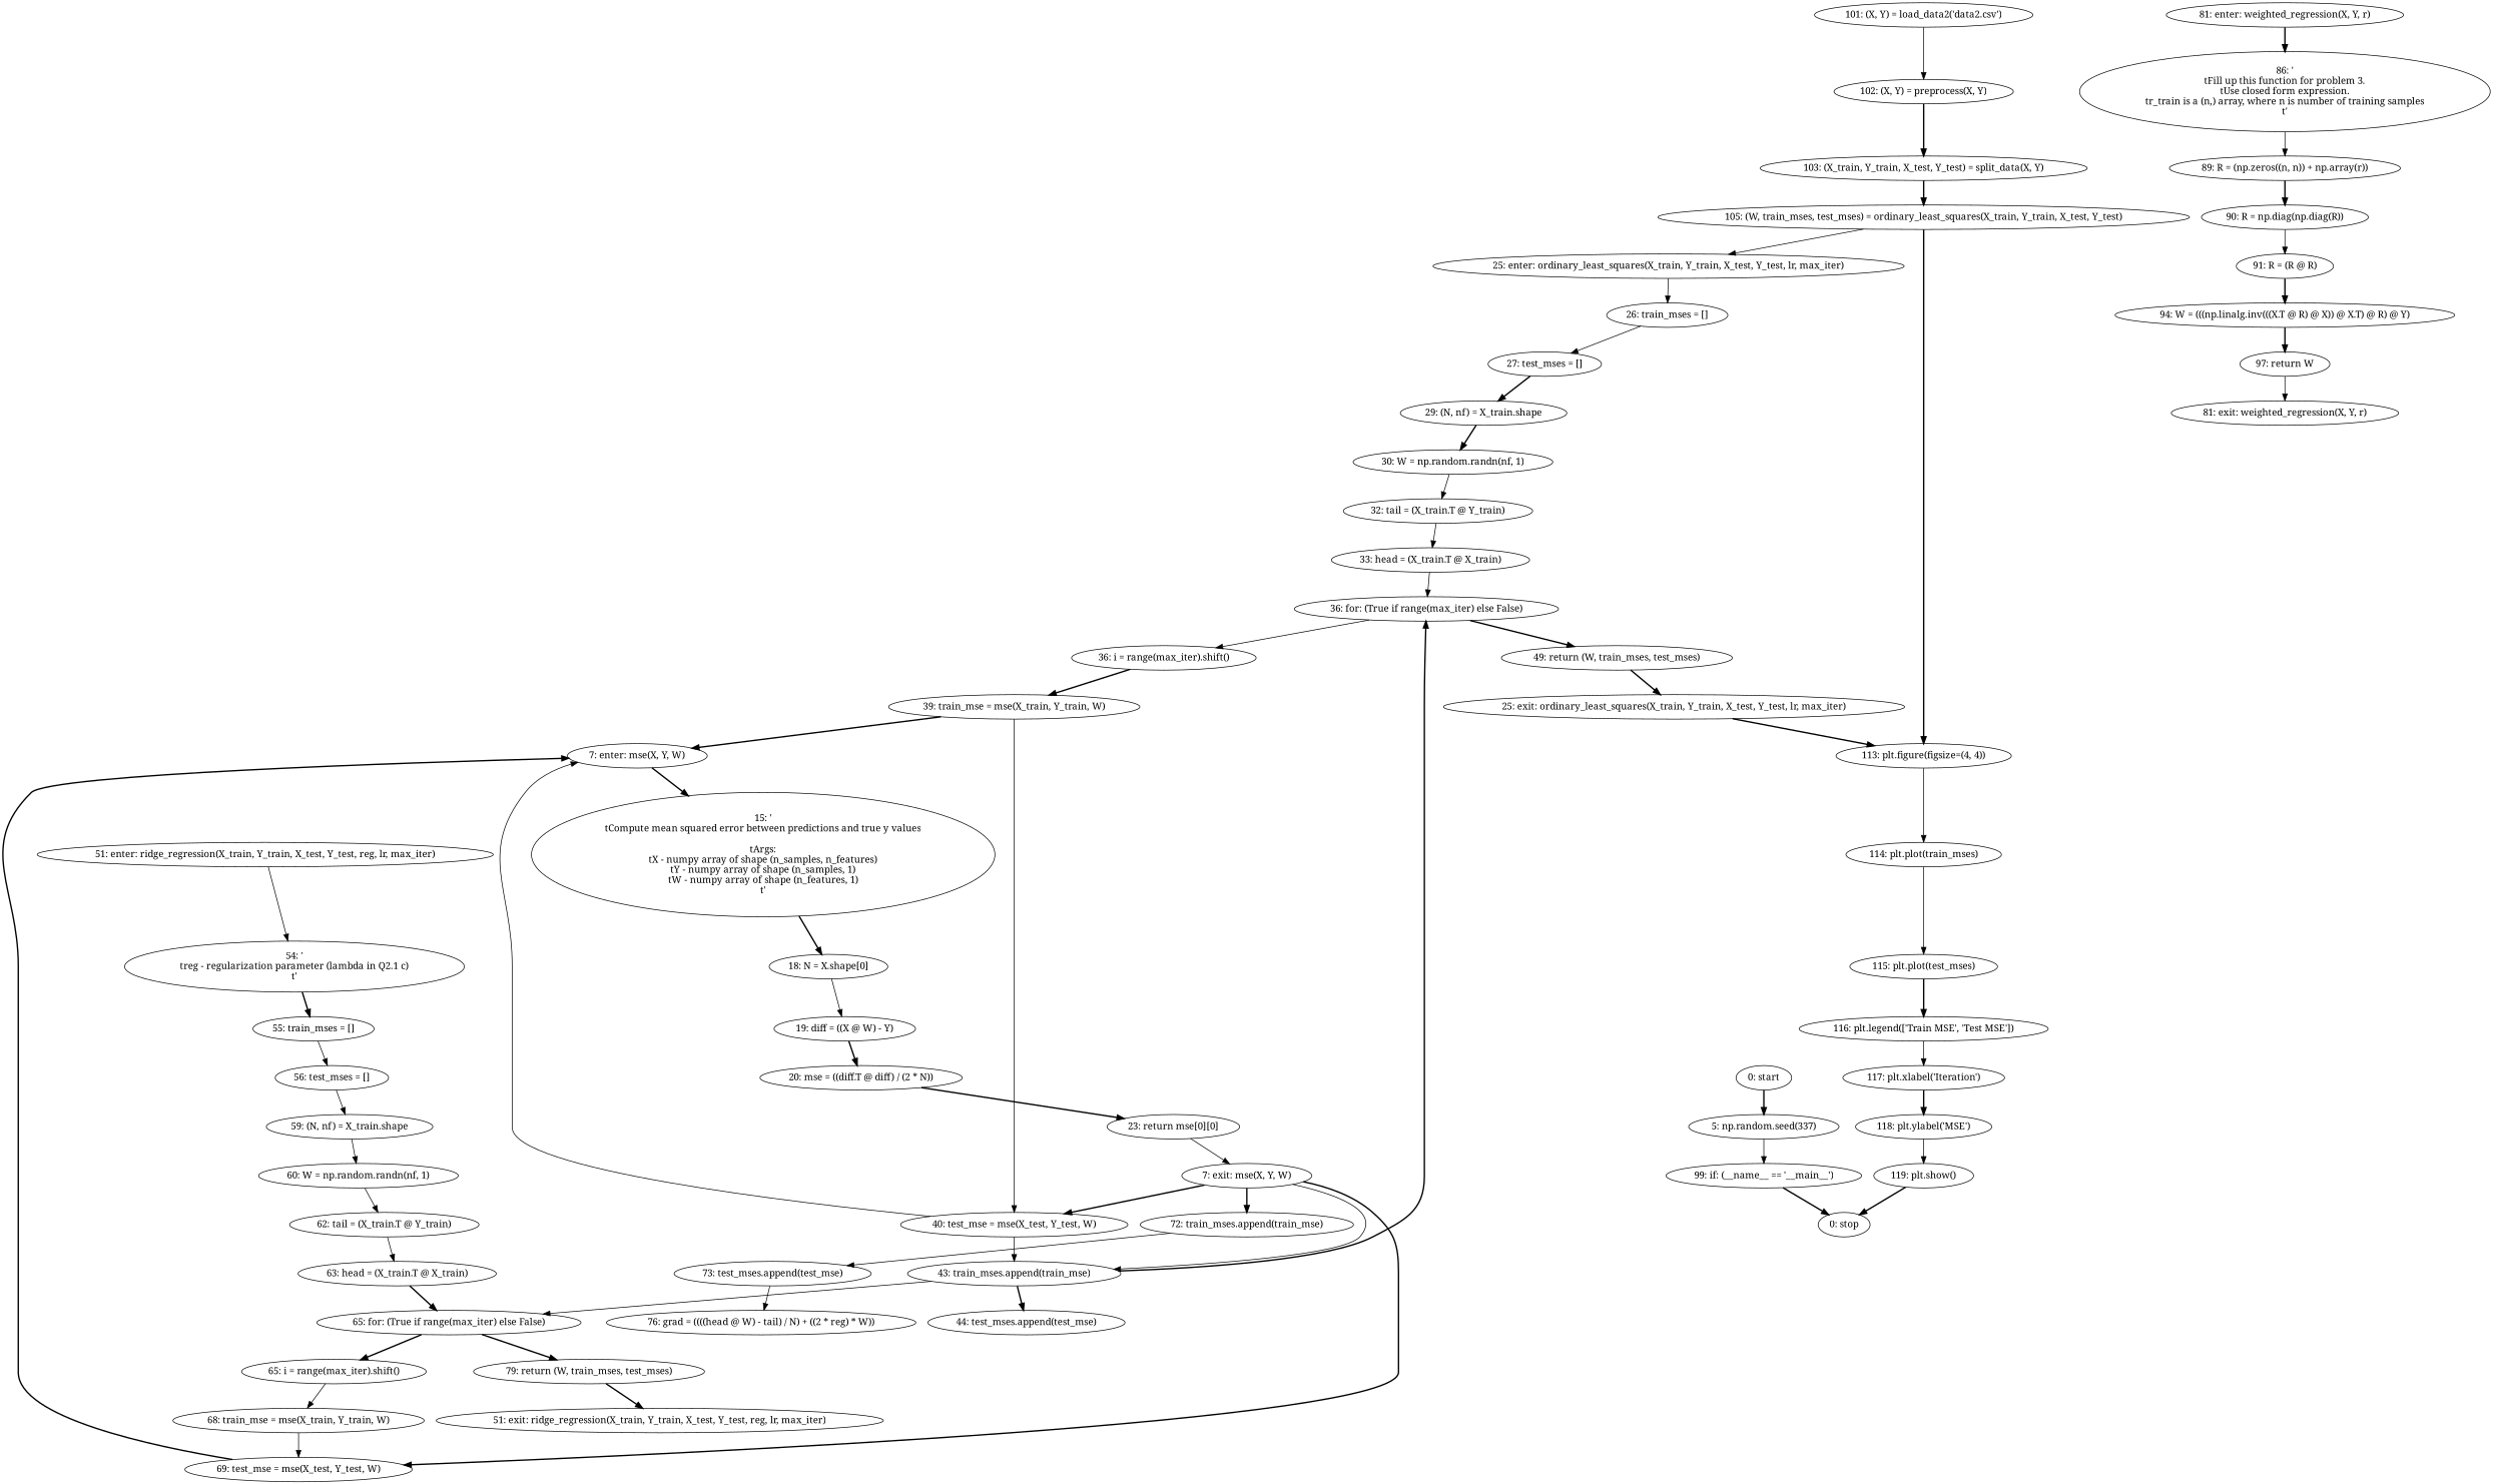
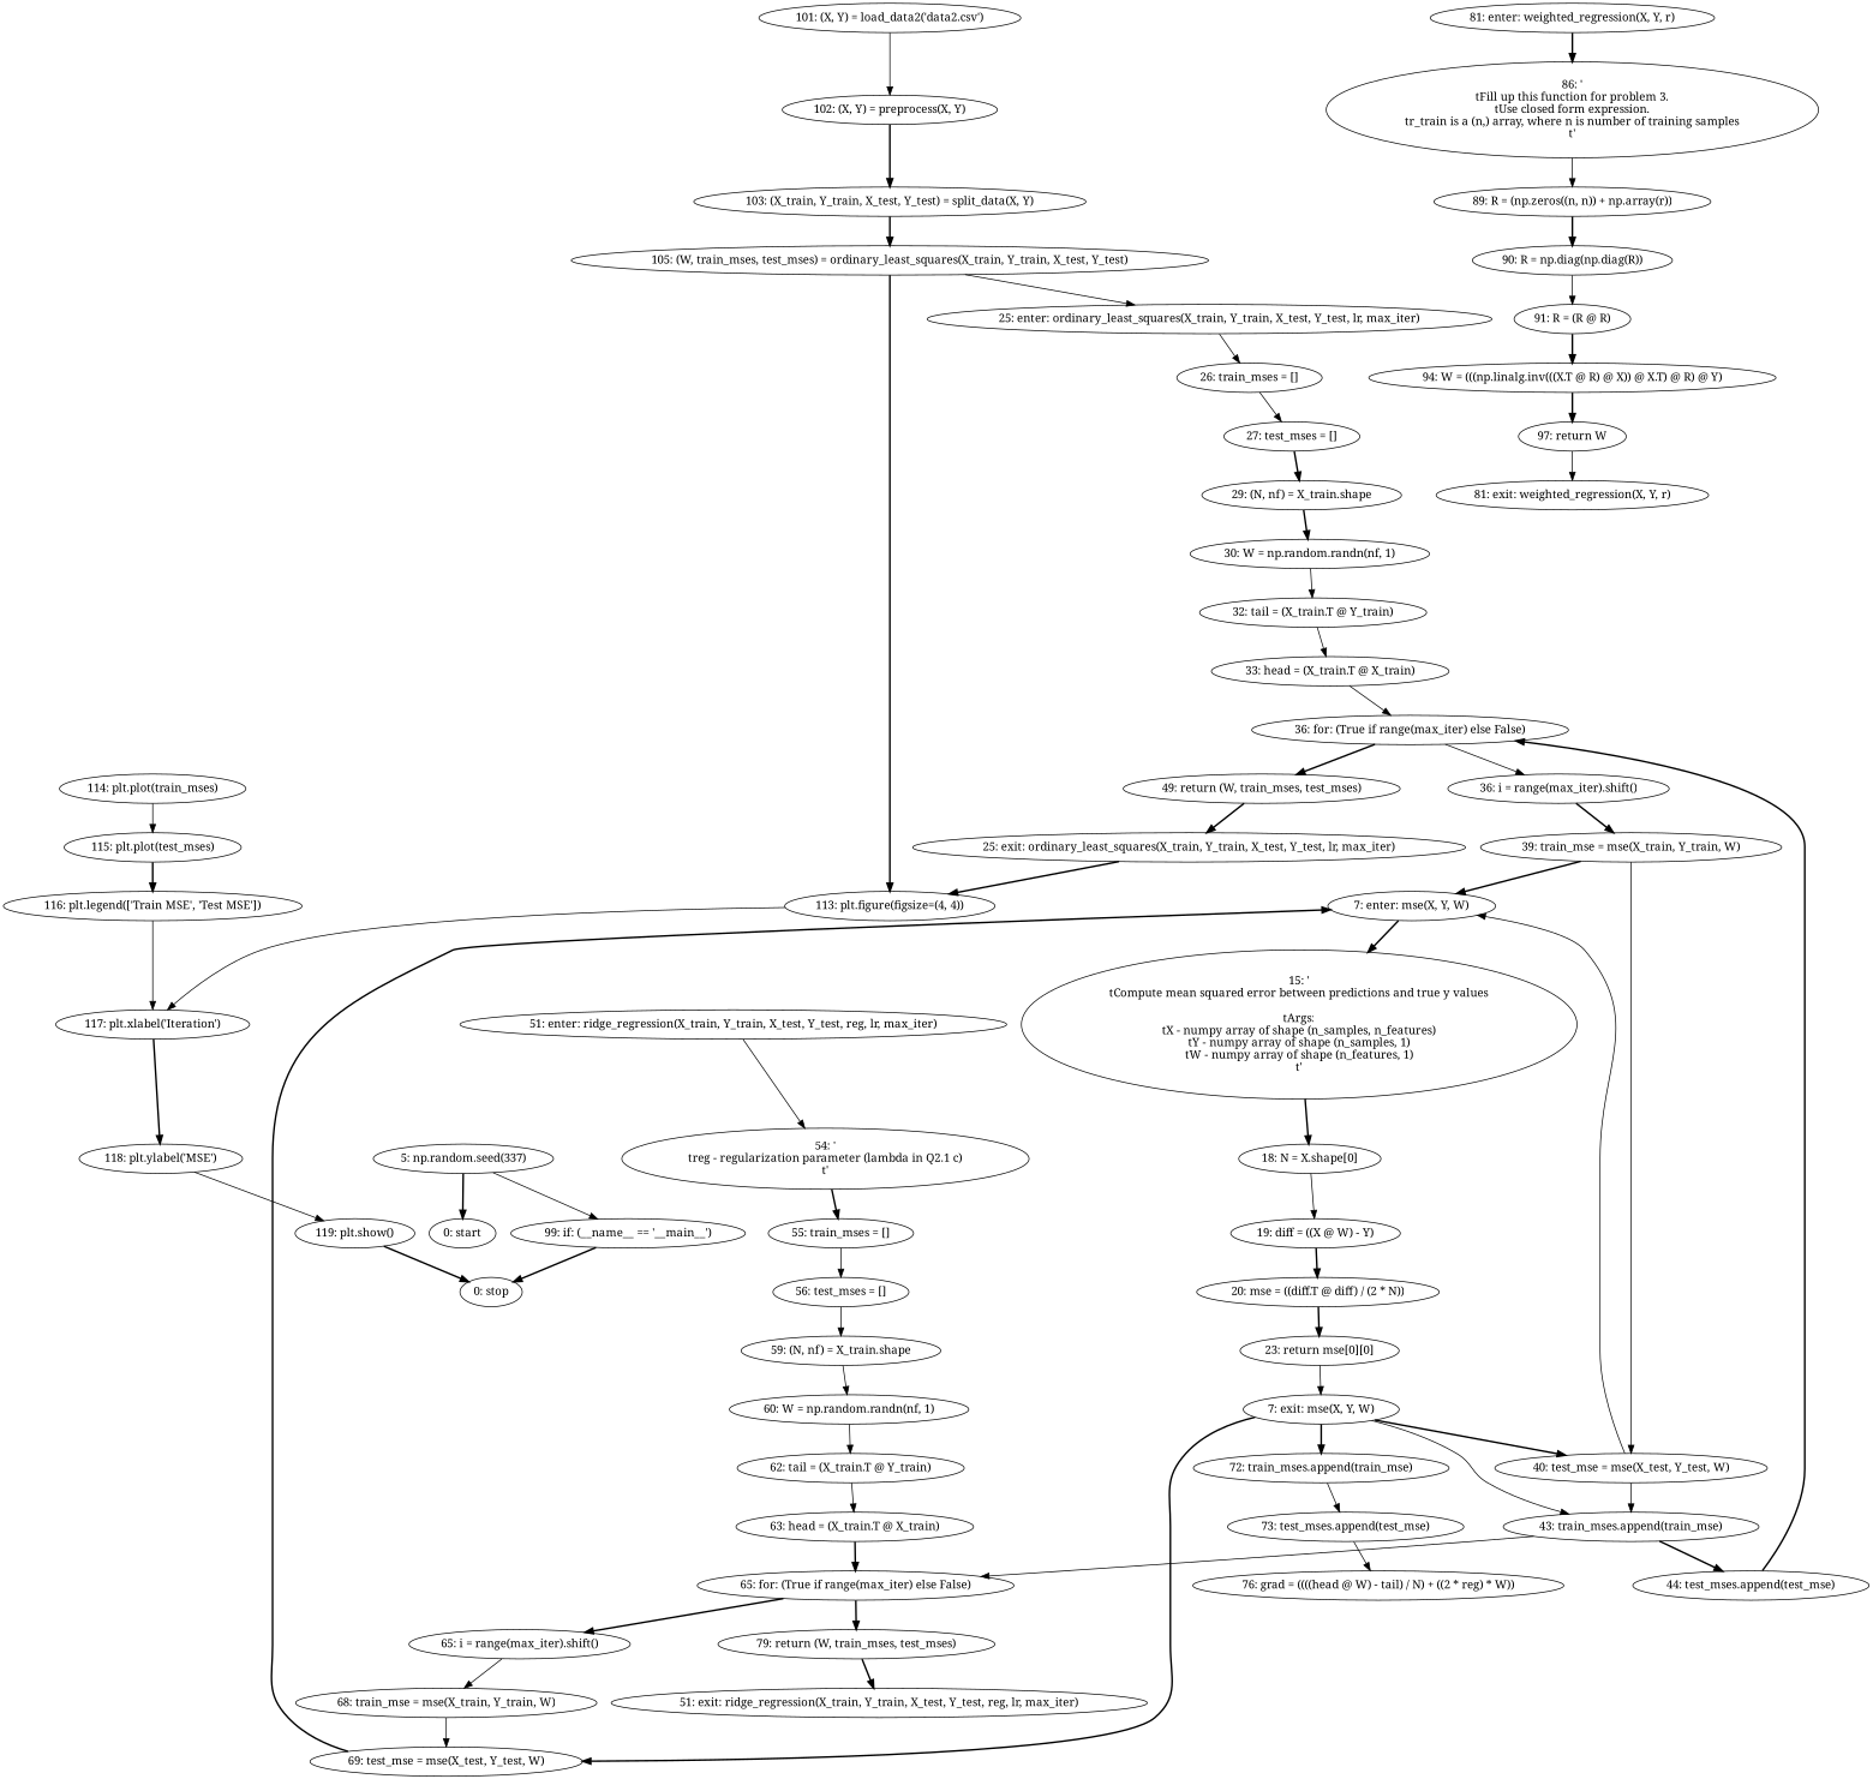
  strict digraph {
    fontname="Noto Serif"
    node [fontname="Noto Serif"]
    edge [fontname="Noto Serif" style=bold]
    n1 [label="0: start"]
    n2 [label="5: np.random.seed(337)"]
    n3 [label="99: if: (__name__ == '__main__')"]
    n4 [label="0: stop"]
    n5 [label="101: (X, Y) = load_data2('data2.csv')"]
    n6 [label="102: (X, Y) = preprocess(X, Y)"]
    n7 [label="103: (X_train, Y_train, X_test, Y_test) = split_data(X, Y)"]
    n8 [label="7: enter: mse(X, Y, W)"]
    n9 [label="15: '\n\tCompute mean squared error between predictions and true y values\n\n\tArgs:\n\tX - numpy array of shape (n_samples, n_features)\n\tY - numpy array of shape (n_samples, 1)\n\tW - numpy array of shape (n_features, 1)\n\t'"]
    n10 [label="18: N = X.shape[0]"]
    n11 [label="19: diff = ((X @ W) - Y)"]
    n12 [label="20: mse = ((diff.T @ diff) / (2 * N))"]
    n13 [label="39: train_mse = mse(X_train, Y_train, W)"]
    n14 [label="40: test_mse = mse(X_test, Y_test, W)"]
    n15 [label="43: train_mses.append(train_mse)"]
    n16 [label="44: test_mses.append(test_mse)"]
    n17 [label="65: for: (True if range(max_iter) else False)"]
    n18 [label="36: for: (True if range(max_iter) else False)"]
    n19 [label="49: return (W, train_mses, test_mses)"]
    n20 [label="36: i = range(max_iter).shift()"]
    n21 [label="68: train_mse = mse(X_train, Y_train, W)"]
    n22 [label="69: test_mse = mse(X_test, Y_test, W)"]
    n23 [label="72: train_mses.append(train_mse)"]
    n24 [label="73: test_mses.append(test_mse)"]
    n25 [label="76: grad = ((((head @ W) - tail) / N) + ((2 * reg) * W))"]
    n26 [label="7: exit: mse(X, Y, W)"]
    n27 [label="23: return mse[0][0]"]
    n28 [label="25: enter: ordinary_least_squares(X_train, Y_train, X_test, Y_test, lr, max_iter)"]
    n29 [label="26: train_mses = []"]
    n30 [label="27: test_mses = []"]
    n31 [label="29: (N, nf) = X_train.shape"]
    n32 [label="30: W = np.random.randn(nf, 1)"]
    n33 [label="105: (W, train_mses, test_mses) = ordinary_least_squares(X_train, Y_train, X_test, Y_test)"]
    n34 [label="113: plt.figure(figsize=(4, 4))"]
    n35 [label="114: plt.plot(train_mses)"]
    n36 [label="115: plt.plot(test_mses)"]
    n37 [label="116: plt.legend(['Train MSE', 'Test MSE'])"]
    n38 [label="25: exit: ordinary_least_squares(X_train, Y_train, X_test, Y_test, lr, max_iter)"]
    n39 [label="32: tail = (X_train.T @ Y_train)"]
    n40 [label="33: head = (X_train.T @ X_train)"]
    n41 [label="51: enter: ridge_regression(X_train, Y_train, X_test, Y_test, reg, lr, max_iter)"]
    n42 [label="54: '\n\treg - regularization parameter (lambda in Q2.1 c)\n\t'"]
    n43 [label="55: train_mses = []"]
    n44 [label="56: test_mses = []"]
    n45 [label="59: (N, nf) = X_train.shape"]
    n46 [label="51: exit: ridge_regression(X_train, Y_train, X_test, Y_test, reg, lr, max_iter)"]
    n47 [label="79: return (W, train_mses, test_mses)"]
    n48 [label="60: W = np.random.randn(nf, 1)"]
    n49 [label="62: tail = (X_train.T @ Y_train)"]
    n50 [label="63: head = (X_train.T @ X_train)"]
    n51 [label="65: i = range(max_iter).shift()"]
    n52 [label="81: enter: weighted_regression(X, Y, r)"]
    n53 [label="86: '\n\tFill up this function for problem 3.\n\tUse closed form expression.\n\tr_train is a (n,) array, where n is number of training samples\n\t'"]
    n54 [label="89: R = (np.zeros((n, n)) + np.array(r))"]
    n55 [label="90: R = np.diag(np.diag(R))"]
    n56 [label="91: R = (R @ R)"]
    n57 [label="81: exit: weighted_regression(X, Y, r)"]
    n58 [label="97: return W"]
    n59 [label="94: W = (((np.linalg.inv(((X.T @ R) @ X)) @ X.T) @ R) @ Y)"]
    n60 [label="117: plt.xlabel('Iteration')"]
    n61 [label="118: plt.ylabel('MSE')"]
    n62 [label="119: plt.show()"]
-   n1 -> n2
+   n2 -> n1
    n2 -> n3 [style=solid]
    n3 -> n4
    n5 -> n6 [style=solid]
    n6 -> n7
    n7 -> n33
    n8 -> n9
    n9 -> n10
    n10 -> n11 [style=solid]
    n11 -> n12
    n12 -> n27
    n13 -> n8
    n13 -> n14 [style=solid weight=100]
    n14 -> n8 [style=solid]
    n14 -> n15 [style=solid weight=100]
    n15 -> n16
    n15 -> n17 [style=solid]
-   n15 -> n18
+   n16 -> n18
    n17 -> n47
    n17 -> n51
    n18 -> n19
    n18 -> n20 [style=solid]
    n19 -> n38
    n20 -> n13
    n21 -> n22 [style=solid weight=100]
    n22 -> n8
    n23 -> n24 [style=solid]
    n24 -> n25 [style=solid]
    n26 -> n14
    n26 -> n15 [style=solid]
    n26 -> n22
    n26 -> n23
    n27 -> n26 [style=solid]
    n28 -> n29 [style=solid]
    n29 -> n30 [style=solid]
    n30 -> n31
    n31 -> n32
    n32 -> n39 [style=solid]
    n33 -> n28 [style=solid]
    n33 -> n34 [weight=100]
-   n34 -> n35 [style=solid]
+   n34 -> n60 [style=solid]
    n35 -> n36 [style=solid]
    n36 -> n37
    n37 -> n60 [style=solid]
    n38 -> n34
    n39 -> n40 [style=solid]
    n40 -> n18 [style=solid]
    n41 -> n42 [style=solid]
    n42 -> n43
    n43 -> n44 [style=solid]
    n44 -> n45 [style=solid]
    n45 -> n48 [style=solid]
    n47 -> n46
    n48 -> n49 [style=solid]
    n49 -> n50 [style=solid]
    n50 -> n17
    n51 -> n21 [style=solid]
    n52 -> n53
    n53 -> n54 [style=solid]
    n54 -> n55
    n55 -> n56 [style=solid]
    n56 -> n59
    n58 -> n57 [style=solid]
    n59 -> n58
    n60 -> n61
    n61 -> n62 [style=solid]
    n62 -> n4
  }
